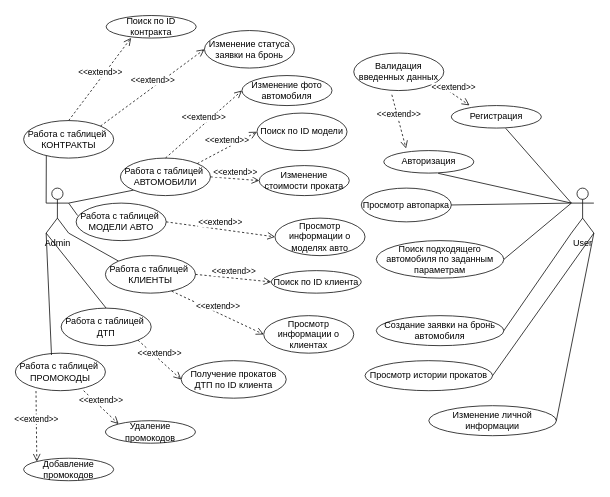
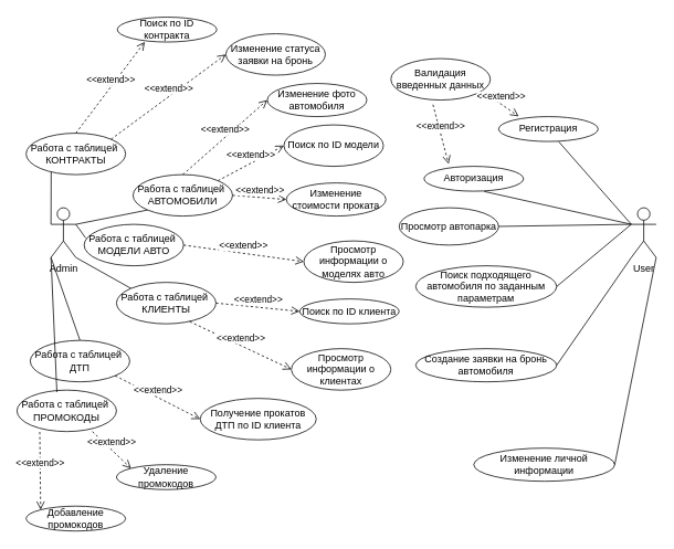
  <mxCell id="0" />
  <mxCell id="1" parent="0" />
  <mxCell id="2" value="Admin" style="shape=umlActor;verticalLabelPosition=bottom;verticalAlign=top;html=1;outlineConnect=0;fillColor=#FFFFFF;" vertex="1" parent="1"><mxGeometry x="61" y="250" width="30" height="60" as="geometry" /></mxCell>
  <mxCell id="3" value="" style="endArrow=none;html=1;rounded=0;exitX=0;exitY=1;exitDx=0;exitDy=0;exitPerimeter=0;fillColor=#FFFFFF;entryX=0.5;entryY=0;entryDx=0;entryDy=0;" edge="1" parent="1" source="2" target="25"><mxGeometry width="50" height="50" relative="1" as="geometry"><mxPoint x="91" y="410" as="sourcePoint" /><mxPoint x="161" y="430" as="targetPoint" /></mxGeometry></mxCell>
  <mxCell id="4" value="Работа с таблицей&amp;nbsp;&lt;br&gt;КОНТРАКТЫ" style="ellipse;whiteSpace=wrap;html=1;fillColor=#FFFFFF;" vertex="1" parent="1"><mxGeometry x="31" y="160" width="120" height="50" as="geometry" /></mxCell>
  <mxCell id="5" value="&amp;lt;&amp;lt;extend&amp;gt;&amp;gt;" style="html=1;verticalAlign=bottom;endArrow=open;dashed=1;endSize=8;rounded=0;exitX=1;exitY=0;exitDx=0;exitDy=0;entryX=0;entryY=0.5;entryDx=0;entryDy=0;fillColor=#FFFFFF;" edge="1" parent="1" source="4" target="6"><mxGeometry relative="1" as="geometry"><mxPoint x="231" y="270" as="sourcePoint" /><mxPoint x="291" y="225" as="targetPoint" /></mxGeometry></mxCell>
  <mxCell id="6" value="Изменение статуса заявки на бронь" style="ellipse;whiteSpace=wrap;html=1;fillColor=#FFFFFF;" vertex="1" parent="1"><mxGeometry x="272" y="40" width="120" height="50" as="geometry" /></mxCell>
  <mxCell id="7" value="" style="endArrow=none;html=1;rounded=0;exitX=1;exitY=0.333;exitDx=0;exitDy=0;exitPerimeter=0;fillColor=#FFFFFF;entryX=0;entryY=1;entryDx=0;entryDy=0;" edge="1" target="8" parent="1" source="2"><mxGeometry width="50" height="50" relative="1" as="geometry"><mxPoint x="281" y="420" as="sourcePoint" /><mxPoint x="351" y="360" as="targetPoint" /></mxGeometry></mxCell>
  <mxCell id="8" value="Работа с таблицей&amp;nbsp;&lt;br&gt;АВТОМОБИЛИ" style="ellipse;whiteSpace=wrap;html=1;fillColor=#FFFFFF;" vertex="1" parent="1"><mxGeometry x="160" y="210" width="120" height="50" as="geometry" /></mxCell>
  <mxCell id="9" value="&amp;lt;&amp;lt;extend&amp;gt;&amp;gt;" style="html=1;verticalAlign=bottom;endArrow=open;dashed=1;endSize=8;rounded=0;entryX=0;entryY=0.5;entryDx=0;entryDy=0;fillColor=#FFFFFF;exitX=0.5;exitY=0;exitDx=0;exitDy=0;" edge="1" source="8" target="10" parent="1"><mxGeometry relative="1" as="geometry"><mxPoint x="221" y="150" as="sourcePoint" /><mxPoint x="481" y="320" as="targetPoint" /></mxGeometry></mxCell>
  <mxCell id="10" value="Изменение фото автомобиля" style="ellipse;whiteSpace=wrap;html=1;fillColor=#FFFFFF;" vertex="1" parent="1"><mxGeometry x="322" y="100" width="120" height="40" as="geometry" /></mxCell>
  <mxCell id="11" value="&amp;lt;&amp;lt;extend&amp;gt;&amp;gt;" style="html=1;verticalAlign=bottom;endArrow=open;dashed=1;endSize=8;rounded=0;entryX=0;entryY=0.5;entryDx=0;entryDy=0;fillColor=#FFFFFF;exitX=1;exitY=0;exitDx=0;exitDy=0;" edge="1" source="8" target="12" parent="1"><mxGeometry relative="1" as="geometry"><mxPoint x="251" y="200" as="sourcePoint" /><mxPoint x="481" y="375" as="targetPoint" /></mxGeometry></mxCell>
  <mxCell id="12" value="Поиск по ID модели" style="ellipse;whiteSpace=wrap;html=1;fillColor=#FFFFFF;" vertex="1" parent="1"><mxGeometry x="342" y="150" width="120" height="50" as="geometry" /></mxCell>
  <mxCell id="13" value="&amp;lt;&amp;lt;extend&amp;gt;&amp;gt;" style="html=1;verticalAlign=bottom;endArrow=open;dashed=1;endSize=8;rounded=0;entryX=0;entryY=0.5;entryDx=0;entryDy=0;fillColor=#FFFFFF;exitX=1;exitY=0.5;exitDx=0;exitDy=0;" edge="1" source="8" parent="1" target="14"><mxGeometry relative="1" as="geometry"><mxPoint x="311" y="230" as="sourcePoint" /><mxPoint x="391" y="325" as="targetPoint" /></mxGeometry></mxCell>
  <mxCell id="14" value="Изменение стоимости проката" style="ellipse;whiteSpace=wrap;html=1;fillColor=#FFFFFF;" vertex="1" parent="1"><mxGeometry x="345" y="220" width="120" height="40" as="geometry" /></mxCell>
  <mxCell id="15" value="" style="endArrow=none;html=1;rounded=0;exitX=1;exitY=0.333;exitDx=0;exitDy=0;exitPerimeter=0;fillColor=#FFFFFF;entryX=0.016;entryY=0.331;entryDx=0;entryDy=0;entryPerimeter=0;" edge="1" target="16" parent="1" source="2"><mxGeometry width="50" height="50" relative="1" as="geometry"><mxPoint x="121" y="400" as="sourcePoint" /><mxPoint x="381" y="490" as="targetPoint" /></mxGeometry></mxCell>
  <mxCell id="16" value="Работа с таблицей&amp;nbsp;&lt;br&gt;МОДЕЛИ АВТО" style="ellipse;whiteSpace=wrap;html=1;fillColor=#FFFFFF;" vertex="1" parent="1"><mxGeometry x="101" y="270" width="120" height="50" as="geometry" /></mxCell>
  <mxCell id="17" value="&amp;lt;&amp;lt;extend&amp;gt;&amp;gt;" style="html=1;verticalAlign=bottom;endArrow=open;dashed=1;endSize=8;rounded=0;entryX=0;entryY=0.5;entryDx=0;entryDy=0;fillColor=#FFFFFF;exitX=1;exitY=0.5;exitDx=0;exitDy=0;" edge="1" source="16" target="18" parent="1"><mxGeometry relative="1" as="geometry"><mxPoint x="211" y="305" as="sourcePoint" /><mxPoint x="511" y="505" as="targetPoint" /></mxGeometry></mxCell>
  <mxCell id="18" value="Просмотр информации о моделях авто" style="ellipse;whiteSpace=wrap;html=1;fillColor=#FFFFFF;" vertex="1" parent="1"><mxGeometry x="366" y="290" width="120" height="50" as="geometry" /></mxCell>
  <mxCell id="19" value="" style="endArrow=none;html=1;rounded=0;exitX=1;exitY=1;exitDx=0;exitDy=0;exitPerimeter=0;fillColor=#FFFFFF;entryX=0;entryY=0;entryDx=0;entryDy=0;" edge="1" target="20" parent="1" source="2"><mxGeometry width="50" height="50" relative="1" as="geometry"><mxPoint x="196" y="555" as="sourcePoint" /><mxPoint x="456" y="645" as="targetPoint" /></mxGeometry></mxCell>
  <mxCell id="20" value="Работа с таблицей&amp;nbsp;&lt;br&gt;КЛИЕНТЫ" style="ellipse;whiteSpace=wrap;html=1;fillColor=#FFFFFF;" vertex="1" parent="1"><mxGeometry x="140" y="340" width="120" height="50" as="geometry" /></mxCell>
  <mxCell id="21" value="&amp;lt;&amp;lt;extend&amp;gt;&amp;gt;" style="html=1;verticalAlign=bottom;endArrow=open;dashed=1;endSize=8;rounded=0;entryX=0;entryY=0.5;entryDx=0;entryDy=0;fillColor=#FFFFFF;exitX=1;exitY=0.5;exitDx=0;exitDy=0;" edge="1" source="20" target="24" parent="1"><mxGeometry relative="1" as="geometry"><mxPoint x="281" y="370" as="sourcePoint" /><mxPoint x="586" y="605" as="targetPoint" /></mxGeometry></mxCell>
  <mxCell id="22" value="&amp;lt;&amp;lt;extend&amp;gt;&amp;gt;" style="html=1;verticalAlign=bottom;endArrow=open;dashed=1;endSize=8;rounded=0;exitX=0.736;exitY=0.947;exitDx=0;exitDy=0;entryX=0;entryY=0.5;entryDx=0;entryDy=0;exitPerimeter=0;fillColor=#FFFFFF;" edge="1" source="20" target="23" parent="1"><mxGeometry relative="1" as="geometry"><mxPoint x="526" y="705" as="sourcePoint" /><mxPoint x="586" y="660" as="targetPoint" /></mxGeometry></mxCell>
  <mxCell id="23" value="Просмотр информации о клиентах" style="ellipse;whiteSpace=wrap;html=1;fillColor=#FFFFFF;" vertex="1" parent="1"><mxGeometry x="351" y="420" width="120" height="50" as="geometry" /></mxCell>
  <mxCell id="24" value="Поиск по ID клиента" style="ellipse;whiteSpace=wrap;html=1;fillColor=#FFFFFF;" vertex="1" parent="1"><mxGeometry x="361" y="360" width="120" height="30" as="geometry" /></mxCell>
- <mxCell id="25" value="Работа с таблицей&amp;nbsp;&lt;br&gt;ДТП" style="ellipse;whiteSpace=wrap;html=1;fillColor=#FFFFFF;" vertex="1" parent="1"><mxGeometry x="81" y="410" width="120" height="50" as="geometry" /></mxCell>
+ <mxCell id="25" value="Работа с таблицей&amp;nbsp;&lt;br&gt;ДТП" style="ellipse;whiteSpace=wrap;html=1;fillColor=#FFFFFF;" vertex="1" parent="1"><mxGeometry x="36" y="410" width="120" height="50" as="geometry" /></mxCell>
  <mxCell id="26" value="&amp;lt;&amp;lt;extend&amp;gt;&amp;gt;" style="html=1;verticalAlign=bottom;endArrow=open;dashed=1;endSize=8;rounded=0;entryX=0;entryY=0.5;entryDx=0;entryDy=0;fillColor=#FFFFFF;exitX=1;exitY=1;exitDx=0;exitDy=0;" edge="1" source="25" parent="1" target="27"><mxGeometry relative="1" as="geometry"><mxPoint x="661" y="525" as="sourcePoint" /><mxPoint x="231" y="570" as="targetPoint" /></mxGeometry></mxCell>
  <mxCell id="27" value="Получение прокатов ДТП по ID клиента" style="ellipse;whiteSpace=wrap;html=1;fillColor=#FFFFFF;" vertex="1" parent="1"><mxGeometry x="241" y="480" width="140" height="50" as="geometry" /></mxCell>
  <mxCell id="28" value="" style="endArrow=none;html=1;rounded=0;exitX=0;exitY=0.333;exitDx=0;exitDy=0;exitPerimeter=0;entryX=0.252;entryY=0.942;entryDx=0;entryDy=0;entryPerimeter=0;fillColor=#FFFFFF;" edge="1" parent="1" source="2" target="4"><mxGeometry width="50" height="50" relative="1" as="geometry"><mxPoint x="101" y="280" as="sourcePoint" /><mxPoint x="144.669" y="255.896" as="targetPoint" /></mxGeometry></mxCell>
  <mxCell id="29" value="Работа с таблицей&amp;nbsp;&lt;br&gt;ПРОМОКОДЫ" style="ellipse;whiteSpace=wrap;html=1;fillColor=#FFFFFF;" vertex="1" parent="1"><mxGeometry x="20" y="470" width="120" height="50" as="geometry" /></mxCell>
  <mxCell id="30" value="&amp;lt;&amp;lt;extend&amp;gt;&amp;gt;" style="html=1;verticalAlign=bottom;endArrow=open;dashed=1;endSize=8;rounded=0;entryX=0;entryY=0;entryDx=0;entryDy=0;exitX=0.229;exitY=1.009;exitDx=0;exitDy=0;exitPerimeter=0;fillColor=#FFFFFF;" edge="1" source="29" target="31" parent="1"><mxGeometry relative="1" as="geometry"><mxPoint x="451" y="380" as="sourcePoint" /><mxPoint x="691" y="390" as="targetPoint" /></mxGeometry></mxCell>
  <mxCell id="31" value="Добавление промокодов" style="ellipse;whiteSpace=wrap;html=1;fillColor=#FFFFFF;" vertex="1" parent="1"><mxGeometry x="31" y="610" width="120" height="30" as="geometry" /></mxCell>
  <mxCell id="32" value="&amp;lt;&amp;lt;extend&amp;gt;&amp;gt;" style="html=1;verticalAlign=bottom;endArrow=open;dashed=1;endSize=8;rounded=0;exitX=0.758;exitY=1;exitDx=0;exitDy=0;exitPerimeter=0;entryX=0;entryY=0;entryDx=0;entryDy=0;fillColor=#FFFFFF;" edge="1" source="29" parent="1" target="34"><mxGeometry relative="1" as="geometry"><mxPoint x="631" y="490" as="sourcePoint" /><mxPoint x="141" y="550" as="targetPoint" /></mxGeometry></mxCell>
  <mxCell id="33" value="" style="endArrow=none;html=1;rounded=0;entryX=0;entryY=1;entryDx=0;entryDy=0;entryPerimeter=0;exitX=0.401;exitY=0.049;exitDx=0;exitDy=0;exitPerimeter=0;fillColor=#FFFFFF;" edge="1" parent="1" source="29" target="2"><mxGeometry width="50" height="50" relative="1" as="geometry"><mxPoint x="61" y="450" as="sourcePoint" /><mxPoint x="71.24" y="217.1" as="targetPoint" /></mxGeometry></mxCell>
  <mxCell id="34" value="Удаление промокодов" style="ellipse;whiteSpace=wrap;html=1;fillColor=#FFFFFF;" vertex="1" parent="1"><mxGeometry x="140" y="560" width="120" height="30" as="geometry" /></mxCell>
  <mxCell id="35" value="User&lt;br&gt;" style="shape=umlActor;verticalLabelPosition=bottom;verticalAlign=top;html=1;outlineConnect=0;fillColor=#FFFFFF;" vertex="1" parent="1"><mxGeometry x="761" y="250" width="30" height="60" as="geometry" /></mxCell>
  <mxCell id="36" value="" style="endArrow=none;html=1;rounded=0;fillColor=#FFFFFF;entryX=0;entryY=0.333;entryDx=0;entryDy=0;entryPerimeter=0;exitX=0.604;exitY=1.01;exitDx=0;exitDy=0;exitPerimeter=0;" edge="1" parent="1" source="37" target="35"><mxGeometry width="50" height="50" relative="1" as="geometry"><mxPoint x="681" y="140" as="sourcePoint" /><mxPoint x="531" y="340" as="targetPoint" /></mxGeometry></mxCell>
  <mxCell id="37" value="Регистрация" style="ellipse;whiteSpace=wrap;html=1;fillColor=#FFFFFF;" vertex="1" parent="1"><mxGeometry x="601" y="140" width="120" height="30" as="geometry" /></mxCell>
  <mxCell id="38" value="" style="endArrow=none;html=1;rounded=0;fillColor=#FFFFFF;entryX=0;entryY=0.333;entryDx=0;entryDy=0;entryPerimeter=0;exitX=0.604;exitY=1.01;exitDx=0;exitDy=0;exitPerimeter=0;" edge="1" source="39" parent="1" target="35"><mxGeometry width="50" height="50" relative="1" as="geometry"><mxPoint x="651" y="190" as="sourcePoint" /><mxPoint x="731" y="320" as="targetPoint" /></mxGeometry></mxCell>
  <mxCell id="39" value="Авторизация" style="ellipse;whiteSpace=wrap;html=1;fillColor=#FFFFFF;" vertex="1" parent="1"><mxGeometry x="511" y="200" width="120" height="30" as="geometry" /></mxCell>
  <mxCell id="40" value="Валидация введенных данных" style="ellipse;whiteSpace=wrap;html=1;fillColor=#FFFFFF;" vertex="1" parent="1"><mxGeometry x="471" y="70" width="120" height="50" as="geometry" /></mxCell>
  <mxCell id="41" value="&amp;lt;&amp;lt;extend&amp;gt;&amp;gt;" style="html=1;verticalAlign=bottom;endArrow=open;dashed=1;endSize=8;rounded=0;exitX=0.933;exitY=0.811;exitDx=0;exitDy=0;entryX=0.202;entryY=-0.01;entryDx=0;entryDy=0;exitPerimeter=0;fillColor=#FFFFFF;entryPerimeter=0;" edge="1" parent="1" source="40" target="37"><mxGeometry relative="1" as="geometry"><mxPoint x="238.32" y="397.35" as="sourcePoint" /><mxPoint x="361" y="435" as="targetPoint" /></mxGeometry></mxCell>
  <mxCell id="42" value="&amp;lt;&amp;lt;extend&amp;gt;&amp;gt;" style="html=1;verticalAlign=bottom;endArrow=open;dashed=1;endSize=8;rounded=0;exitX=0.423;exitY=1.112;exitDx=0;exitDy=0;entryX=0.247;entryY=-0.096;entryDx=0;entryDy=0;exitPerimeter=0;fillColor=#FFFFFF;entryPerimeter=0;" edge="1" parent="1" source="40" target="39"><mxGeometry relative="1" as="geometry"><mxPoint x="592.96" y="120.55" as="sourcePoint" /><mxPoint x="635.24" y="149.7" as="targetPoint" /></mxGeometry></mxCell>
  <mxCell id="43" value="Поиск подходящего автомобиля по заданным параметрам" style="ellipse;whiteSpace=wrap;html=1;fillColor=#FFFFFF;" vertex="1" parent="1"><mxGeometry x="501" y="320" width="170" height="50" as="geometry" /></mxCell>
  <mxCell id="44" value="" style="endArrow=none;html=1;rounded=0;fillColor=#FFFFFF;entryX=0;entryY=0.333;entryDx=0;entryDy=0;entryPerimeter=0;exitX=1;exitY=0.5;exitDx=0;exitDy=0;" edge="1" parent="1" source="43" target="35"><mxGeometry width="50" height="50" relative="1" as="geometry"><mxPoint x="481" y="390" as="sourcePoint" /><mxPoint x="531" y="340" as="targetPoint" /></mxGeometry></mxCell>
  <mxCell id="45" value="Создание заявки на бронь&lt;br&gt;автомобиля" style="ellipse;whiteSpace=wrap;html=1;fillColor=#FFFFFF;" vertex="1" parent="1"><mxGeometry x="501" y="420" width="170" height="40" as="geometry" /></mxCell>
  <mxCell id="46" value="" style="endArrow=none;html=1;rounded=0;fillColor=#FFFFFF;exitX=1;exitY=0.5;exitDx=0;exitDy=0;entryX=0;entryY=1;entryDx=0;entryDy=0;entryPerimeter=0;" edge="1" source="45" parent="1" target="35"><mxGeometry width="50" height="50" relative="1" as="geometry"><mxPoint x="491" y="460" as="sourcePoint" /><mxPoint x="761" y="370" as="targetPoint" /></mxGeometry></mxCell>
- <mxCell id="47" value="Просмотр истории прокатов" style="ellipse;whiteSpace=wrap;html=1;fillColor=#FFFFFF;" vertex="1" parent="1"><mxGeometry x="486" y="480" width="170" height="40" as="geometry" /></mxCell>
- <mxCell id="48" value="" style="endArrow=none;html=1;rounded=0;fillColor=#FFFFFF;exitX=1;exitY=0.5;exitDx=0;exitDy=0;entryX=1;entryY=1;entryDx=0;entryDy=0;entryPerimeter=0;" edge="1" source="47" parent="1" target="35"><mxGeometry width="50" height="50" relative="1" as="geometry"><mxPoint x="511" y="535" as="sourcePoint" /><mxPoint x="781" y="385" as="targetPoint" /></mxGeometry></mxCell>
  <mxCell id="49" value="Просмотр автопарка" style="ellipse;whiteSpace=wrap;html=1;fillColor=#FFFFFF;" vertex="1" parent="1"><mxGeometry x="481" y="250" width="120" height="45" as="geometry" /></mxCell>
  <mxCell id="50" value="" style="endArrow=none;html=1;rounded=0;fillColor=#FFFFFF;exitX=1;exitY=0.5;exitDx=0;exitDy=0;entryX=0;entryY=0.333;entryDx=0;entryDy=0;entryPerimeter=0;" edge="1" source="49" parent="1" target="35"><mxGeometry width="50" height="50" relative="1" as="geometry"><mxPoint x="621" y="250" as="sourcePoint" /><mxPoint x="751" y="275" as="targetPoint" /></mxGeometry></mxCell>
  <mxCell id="51" value="Изменение личной информации" style="ellipse;whiteSpace=wrap;html=1;fillColor=#FFFFFF;" vertex="1" parent="1"><mxGeometry x="571" y="540" width="170" height="40" as="geometry" /></mxCell>
  <mxCell id="52" value="" style="endArrow=none;html=1;rounded=0;fillColor=#FFFFFF;exitX=1;exitY=0.5;exitDx=0;exitDy=0;entryX=1;entryY=1;entryDx=0;entryDy=0;entryPerimeter=0;" edge="1" source="51" parent="1" target="35"><mxGeometry width="50" height="50" relative="1" as="geometry"><mxPoint x="526" y="595" as="sourcePoint" /><mxPoint x="791" y="350" as="targetPoint" /></mxGeometry></mxCell>
  <mxCell id="53" value="Поиск по ID контракта" style="ellipse;whiteSpace=wrap;html=1;fillColor=#FFFFFF;" vertex="1" parent="1"><mxGeometry x="141" y="20" width="120" height="30" as="geometry" /></mxCell>
  <mxCell id="54" value="&amp;lt;&amp;lt;extend&amp;gt;&amp;gt;" style="html=1;verticalAlign=bottom;endArrow=open;dashed=1;endSize=8;rounded=0;fillColor=#FFFFFF;entryX=0.277;entryY=0.994;entryDx=0;entryDy=0;entryPerimeter=0;exitX=0.5;exitY=0;exitDx=0;exitDy=0;" edge="1" parent="1" source="4" target="53"><mxGeometry relative="1" as="geometry"><mxPoint x="102" y="140" as="sourcePoint" /><mxPoint x="56.28" y="80.54" as="targetPoint" /></mxGeometry></mxCell>
